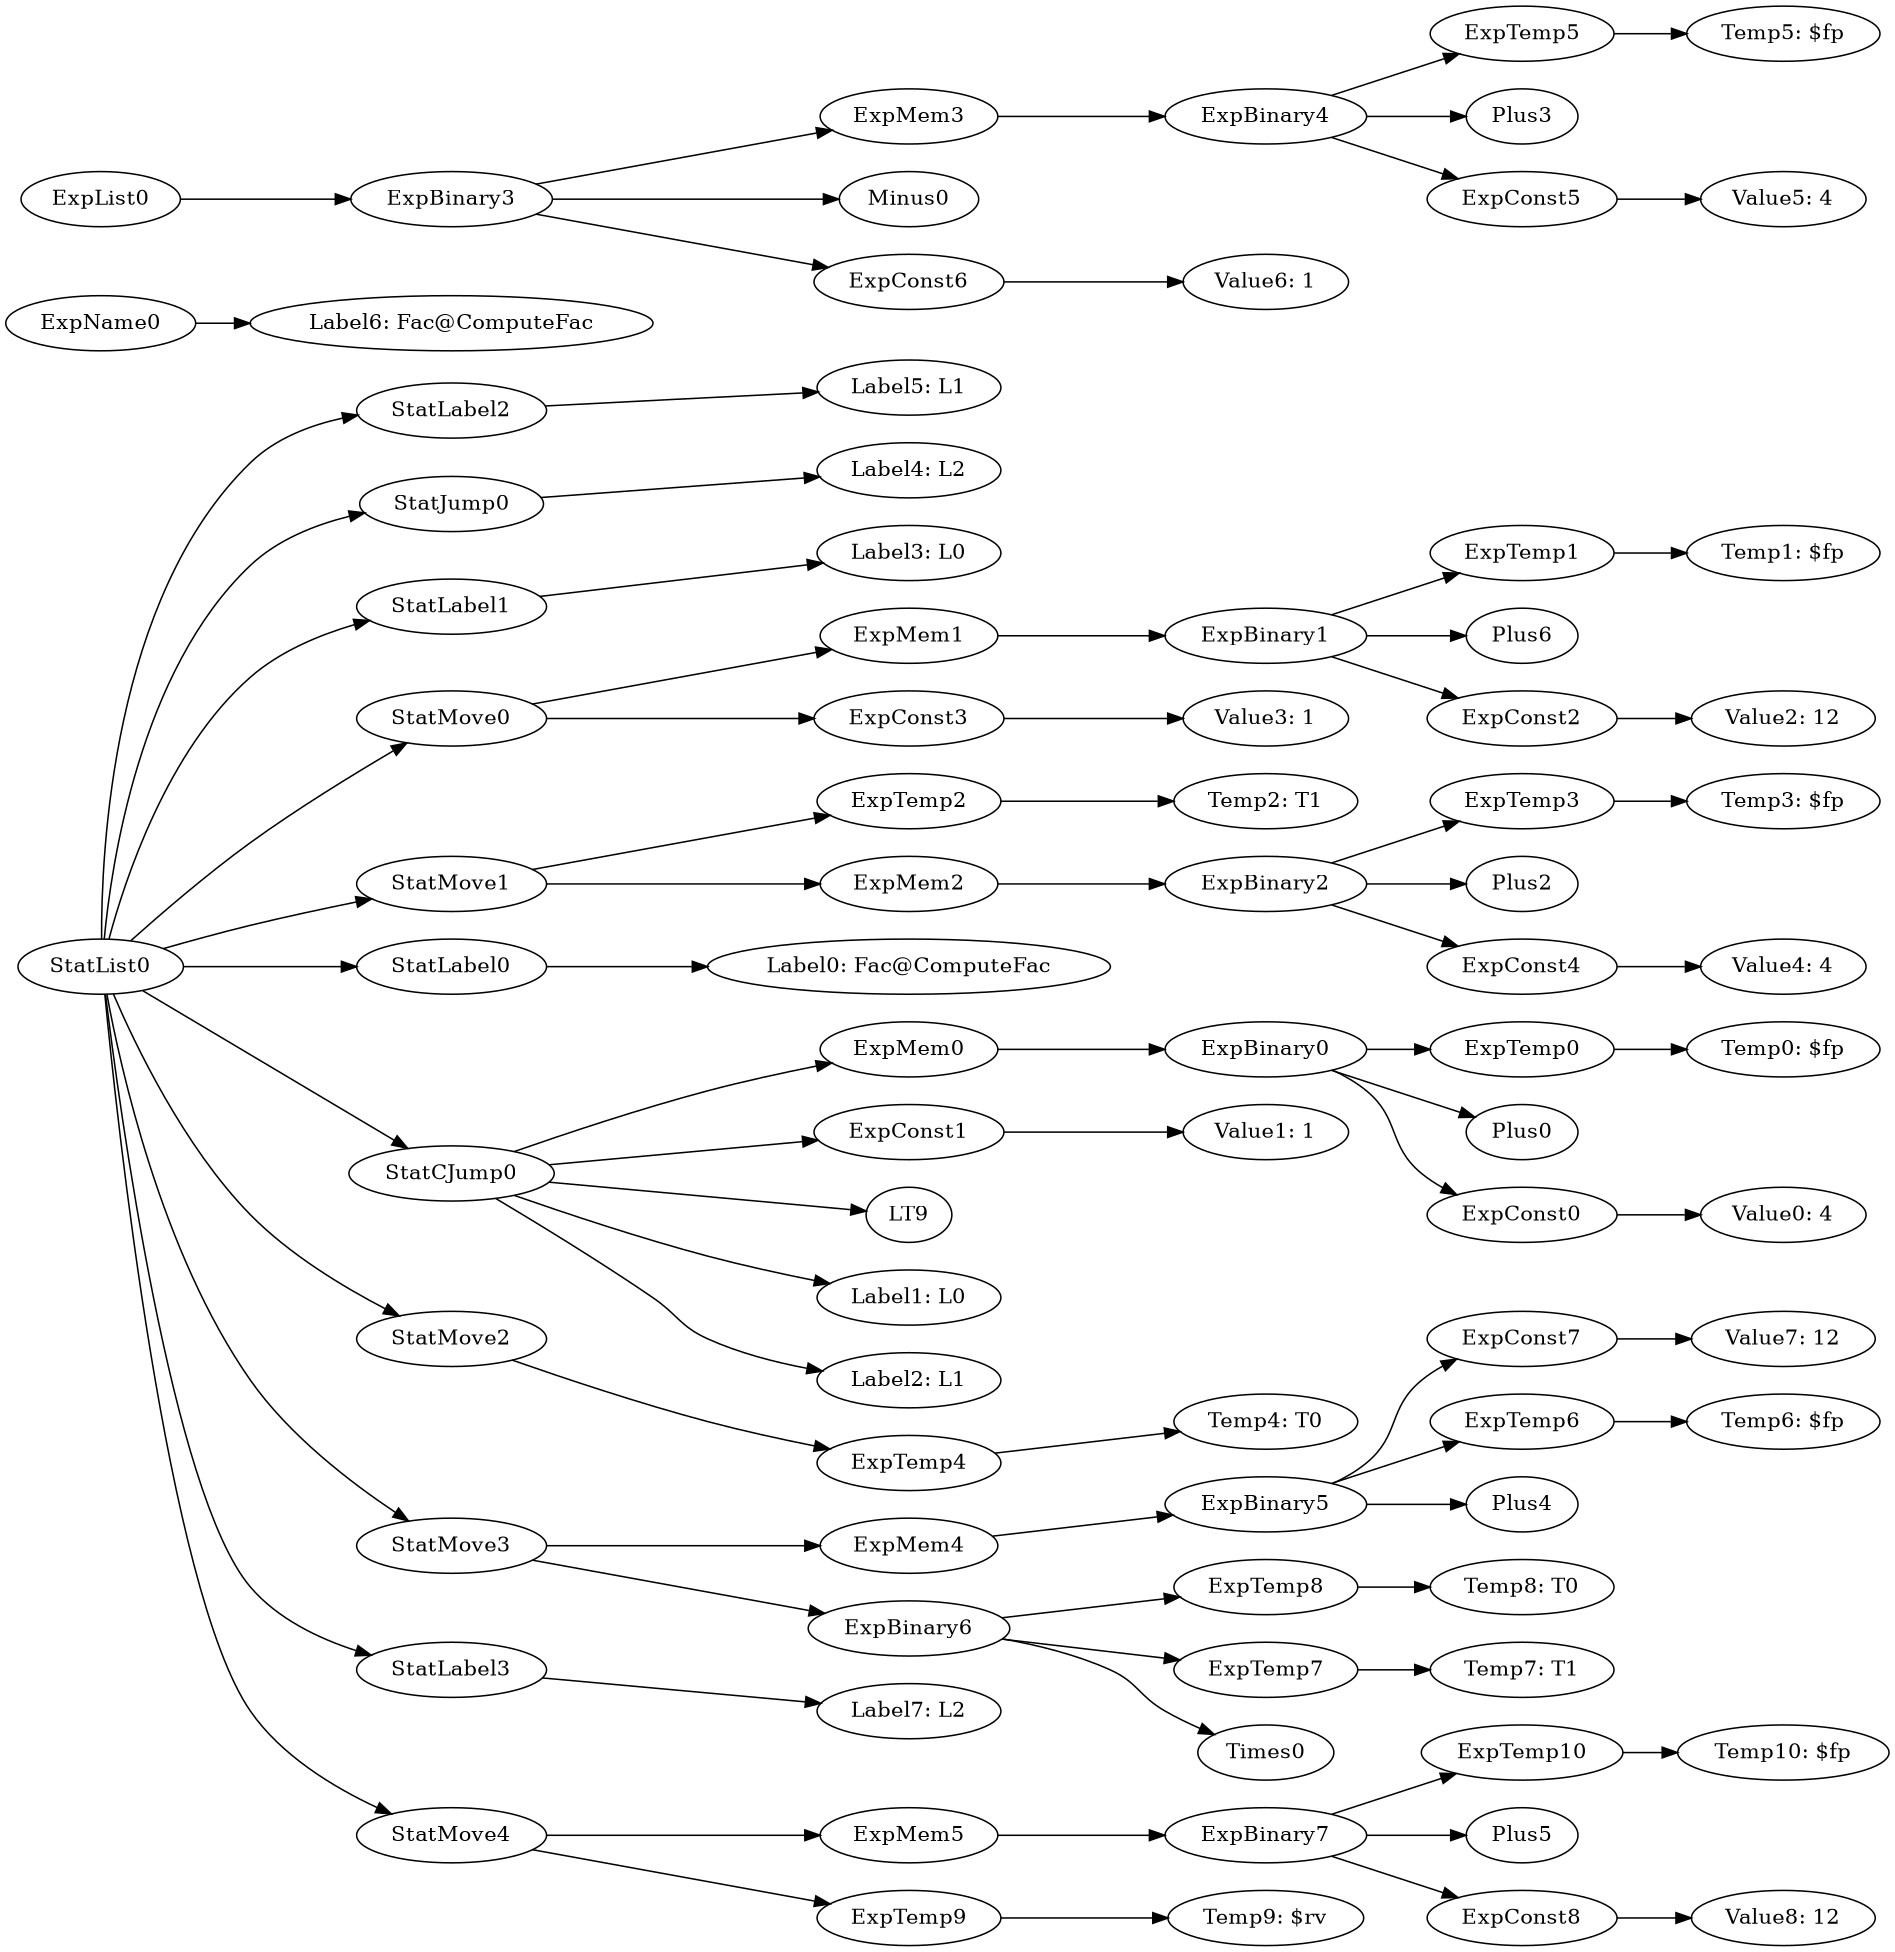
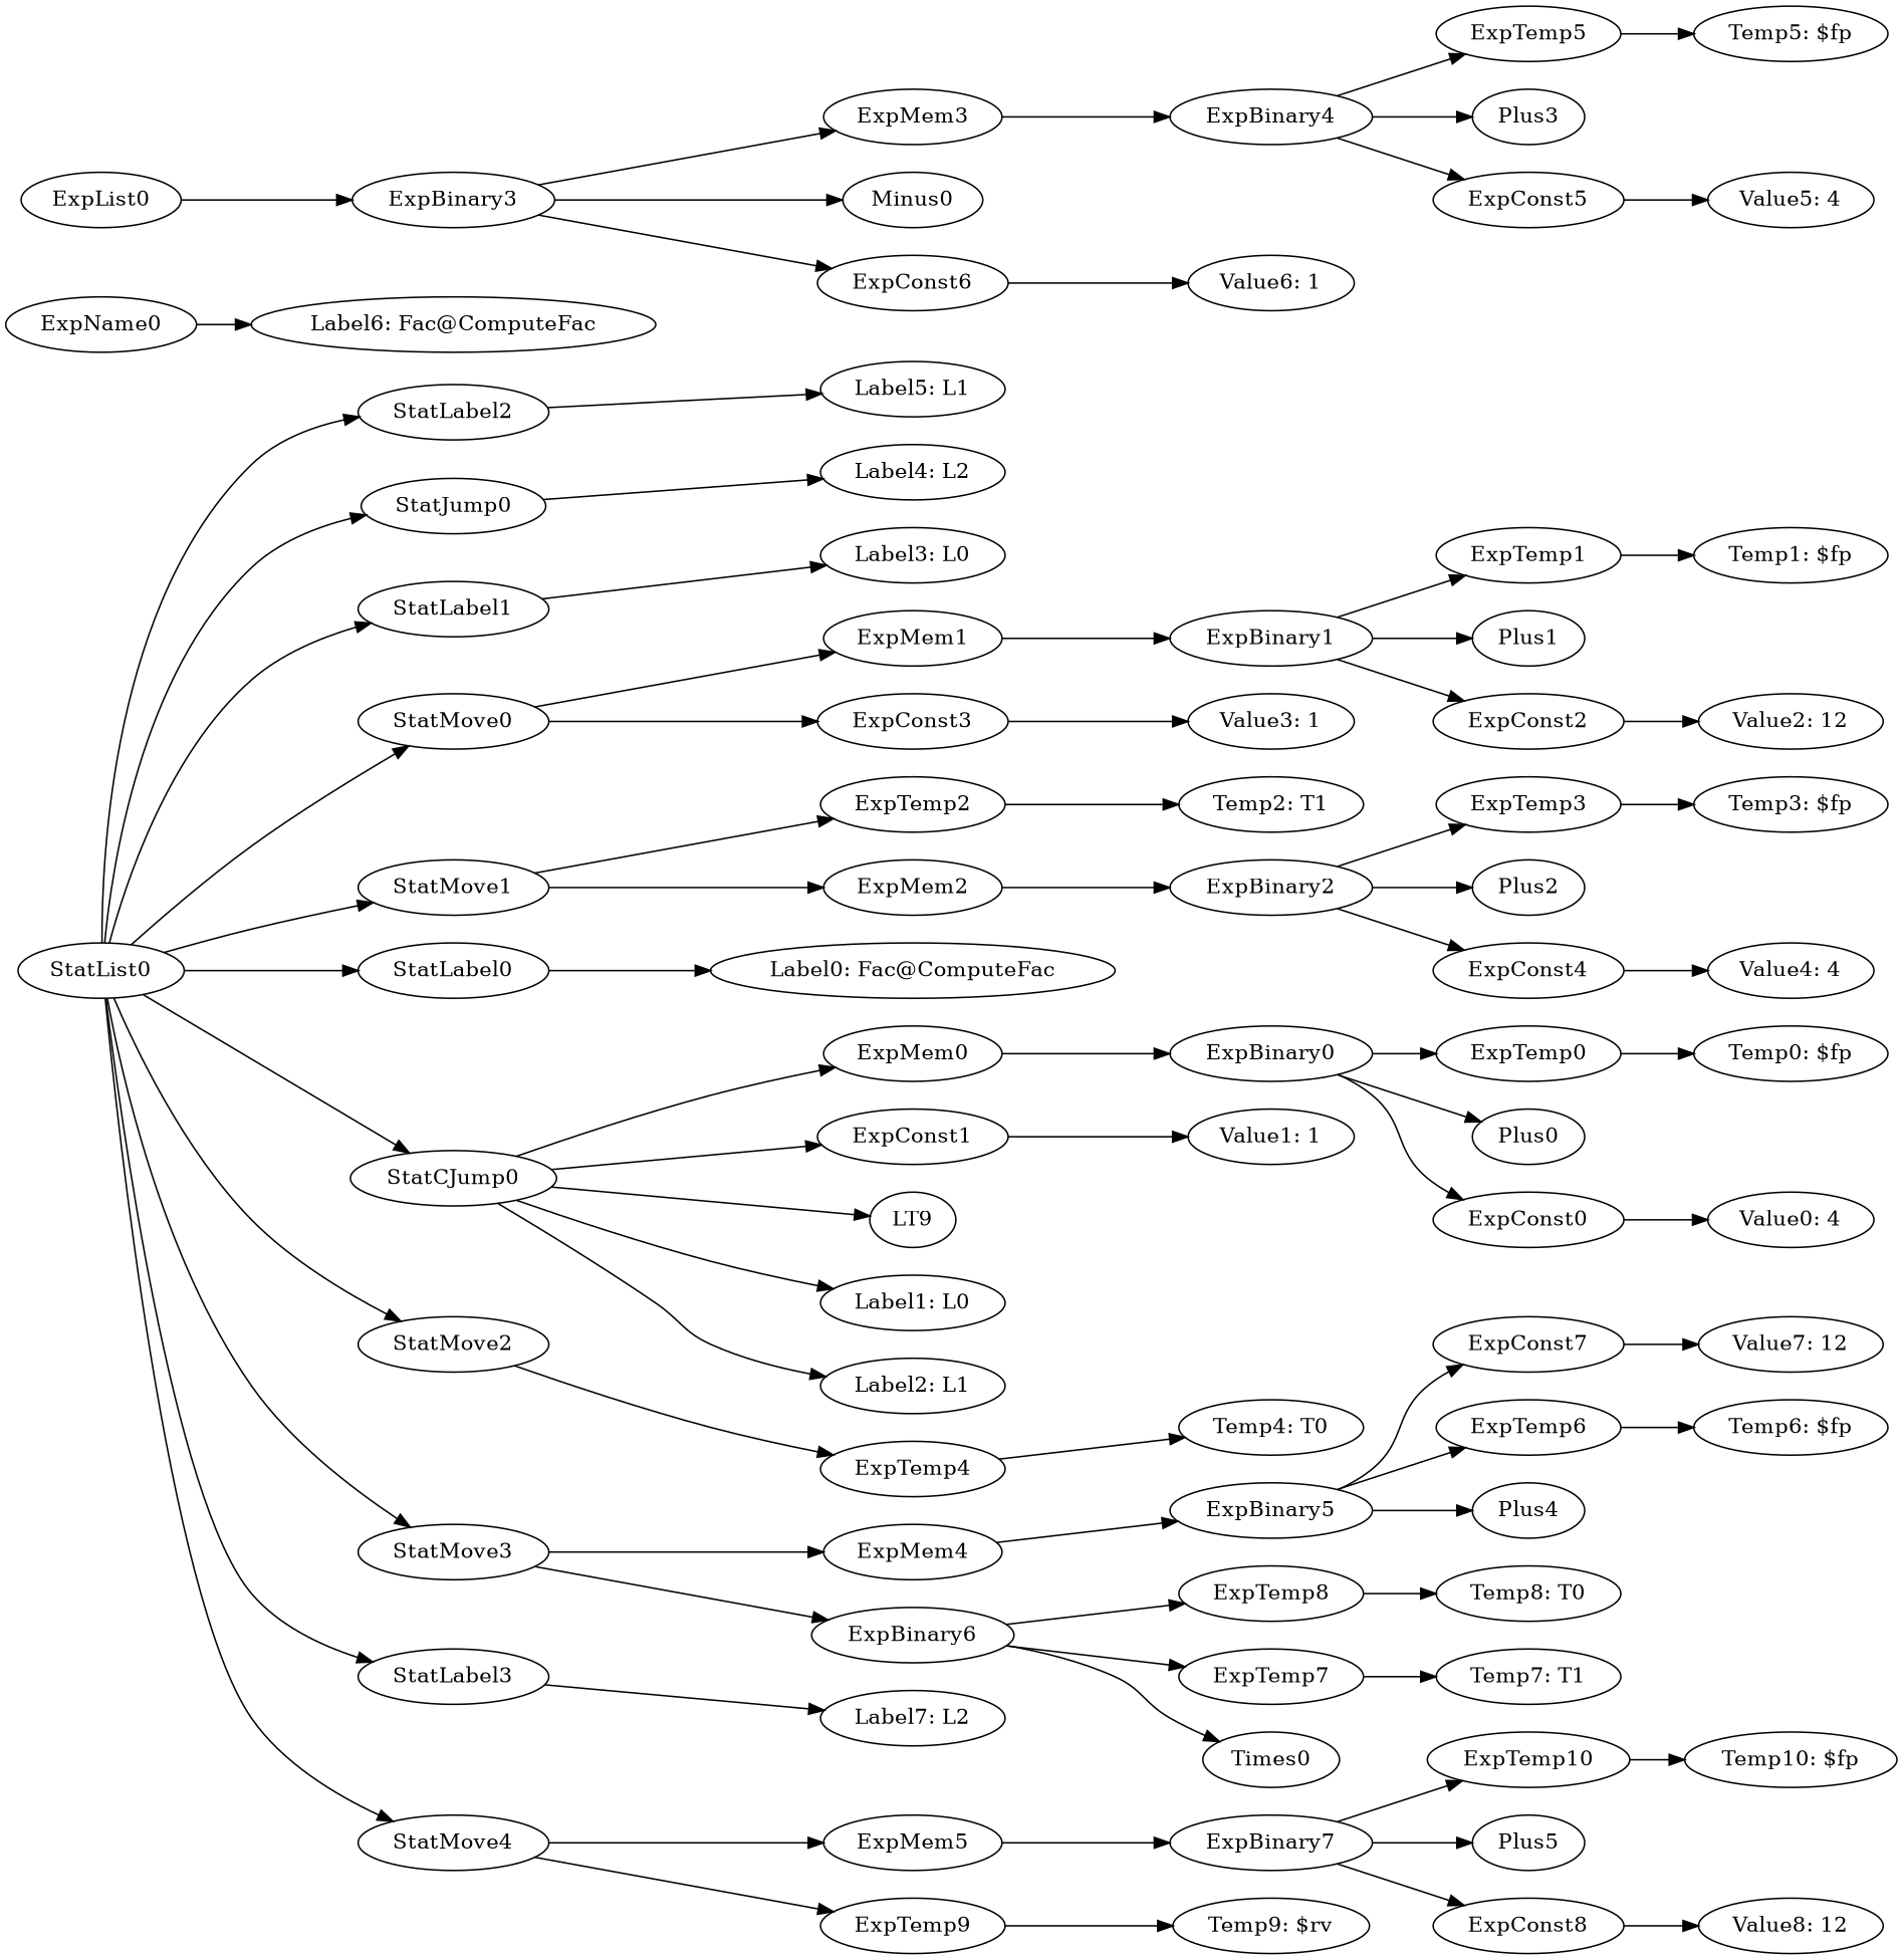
  digraph {
    ordering=out
    rankdir=LR
    ExpTemp3
    "Temp3: $fp"
    ExpTemp2
    "Temp2: T1"
    ExpTemp10
    "Temp10: $fp"
    StatLabel2
    "Label5: L1"
    StatJump0
    "Label4: L2"
    StatLabel1
    "Label3: L0"
    ExpMem2
    ExpBinary2
    Plus2
    ExpConst4
    "Value4: 4"
    ExpName0
    "Label6: Fac@ComputeFac"
    ExpList0
    ExpBinary3
    ExpMem3
    Minus0
    ExpConst6
    StatMove0
    ExpMem1
    ExpConst3
    ExpBinary1
    "Value3: 1"
    ExpTemp1
-   Plus1 [label=Plus6]
+   Plus1
    ExpConst2
    ExpConst7
    "Value7: 12"
    StatMove1
    ExpBinary7
    Plus5
    ExpConst8
    "Value8: 12"
    ExpTemp8
    "Temp8: T0"
    StatList0
    StatLabel0
    StatCJump0
    StatMove2
    StatMove3
    StatLabel3
    StatMove4
    "Label0: Fac@ComputeFac"
    ExpMem0
    ExpConst1
    n52 [label=LT9]
    "Label1: L0"
    "Label2: L1"
    ExpTemp4
    ExpMem4
    ExpBinary6
    "Label7: L2"
    ExpMem5
    ExpTemp9
    ExpBinary0
    "Value1: 1"
    "Temp4: T0"
    ExpBinary5
    ExpTemp7
    Times0
    "Temp9: $rv"
    ExpTemp0
    Plus0
    ExpConst0
    "Temp0: $fp"
    "Value0: 4"
    ExpTemp6
    Plus4
    "Temp6: $fp"
    "Temp1: $fp"
    "Value2: 12"
    "Temp7: T1"
    ExpTemp5
    "Temp5: $fp"
    ExpBinary4
    Plus3
    ExpConst5
    "Value5: 4"
    "Value6: 1"
    ExpTemp3 -> "Temp3: $fp"
    ExpTemp2 -> "Temp2: T1"
    ExpTemp10 -> "Temp10: $fp"
    StatLabel2 -> "Label5: L1"
    StatJump0 -> "Label4: L2"
    StatLabel1 -> "Label3: L0"
    ExpMem2 -> ExpBinary2
    ExpBinary2 -> ExpTemp3
    ExpBinary2 -> Plus2
    ExpBinary2 -> ExpConst4
    ExpConst4 -> "Value4: 4"
    ExpName0 -> "Label6: Fac@ComputeFac"
    ExpList0 -> ExpBinary3
    ExpBinary3 -> ExpMem3
    ExpBinary3 -> Minus0
    ExpBinary3 -> ExpConst6
    ExpMem3 -> ExpBinary4
    ExpConst6 -> "Value6: 1"
    StatMove0 -> ExpMem1
    StatMove0 -> ExpConst3
    ExpMem1 -> ExpBinary1
    ExpConst3 -> "Value3: 1"
    ExpBinary1 -> ExpTemp1
    ExpBinary1 -> Plus1
    ExpBinary1 -> ExpConst2
    ExpTemp1 -> "Temp1: $fp"
    ExpConst2 -> "Value2: 12"
    ExpConst7 -> "Value7: 12"
    StatMove1 -> ExpTemp2
    StatMove1 -> ExpMem2
    ExpBinary7 -> ExpTemp10
    ExpBinary7 -> Plus5
    ExpBinary7 -> ExpConst8
    ExpConst8 -> "Value8: 12"
    ExpTemp8 -> "Temp8: T0"
    StatList0 -> StatLabel2
    StatList0 -> StatJump0
    StatList0 -> StatLabel1
    StatList0 -> StatMove0
    StatList0 -> StatMove1
    StatList0 -> StatLabel0
    StatList0 -> StatCJump0
    StatList0 -> StatMove2
    StatList0 -> StatMove3
    StatList0 -> StatLabel3
    StatList0 -> StatMove4
    StatLabel0 -> "Label0: Fac@ComputeFac"
    StatCJump0 -> ExpMem0
    StatCJump0 -> ExpConst1
    StatCJump0 -> n52
    StatCJump0 -> "Label1: L0"
    StatCJump0 -> "Label2: L1"
    StatMove2 -> ExpTemp4
    StatMove3 -> ExpMem4
    StatMove3 -> ExpBinary6
    StatLabel3 -> "Label7: L2"
    StatMove4 -> ExpMem5
    StatMove4 -> ExpTemp9
    ExpMem0 -> ExpBinary0
    ExpConst1 -> "Value1: 1"
    ExpTemp4 -> "Temp4: T0"
    ExpMem4 -> ExpBinary5
    ExpBinary6 -> ExpTemp8
    ExpBinary6 -> ExpTemp7
    ExpBinary6 -> Times0
    ExpMem5 -> ExpBinary7
    ExpTemp9 -> "Temp9: $rv"
    ExpBinary0 -> ExpTemp0
    ExpBinary0 -> Plus0
    ExpBinary0 -> ExpConst0
    ExpBinary5 -> ExpConst7
    ExpBinary5 -> ExpTemp6
    ExpBinary5 -> Plus4
    ExpTemp7 -> "Temp7: T1"
    ExpTemp0 -> "Temp0: $fp"
    ExpConst0 -> "Value0: 4"
    ExpTemp6 -> "Temp6: $fp"
    ExpTemp5 -> "Temp5: $fp"
    ExpBinary4 -> ExpTemp5
    ExpBinary4 -> Plus3
    ExpBinary4 -> ExpConst5
    ExpConst5 -> "Value5: 4"
  }
